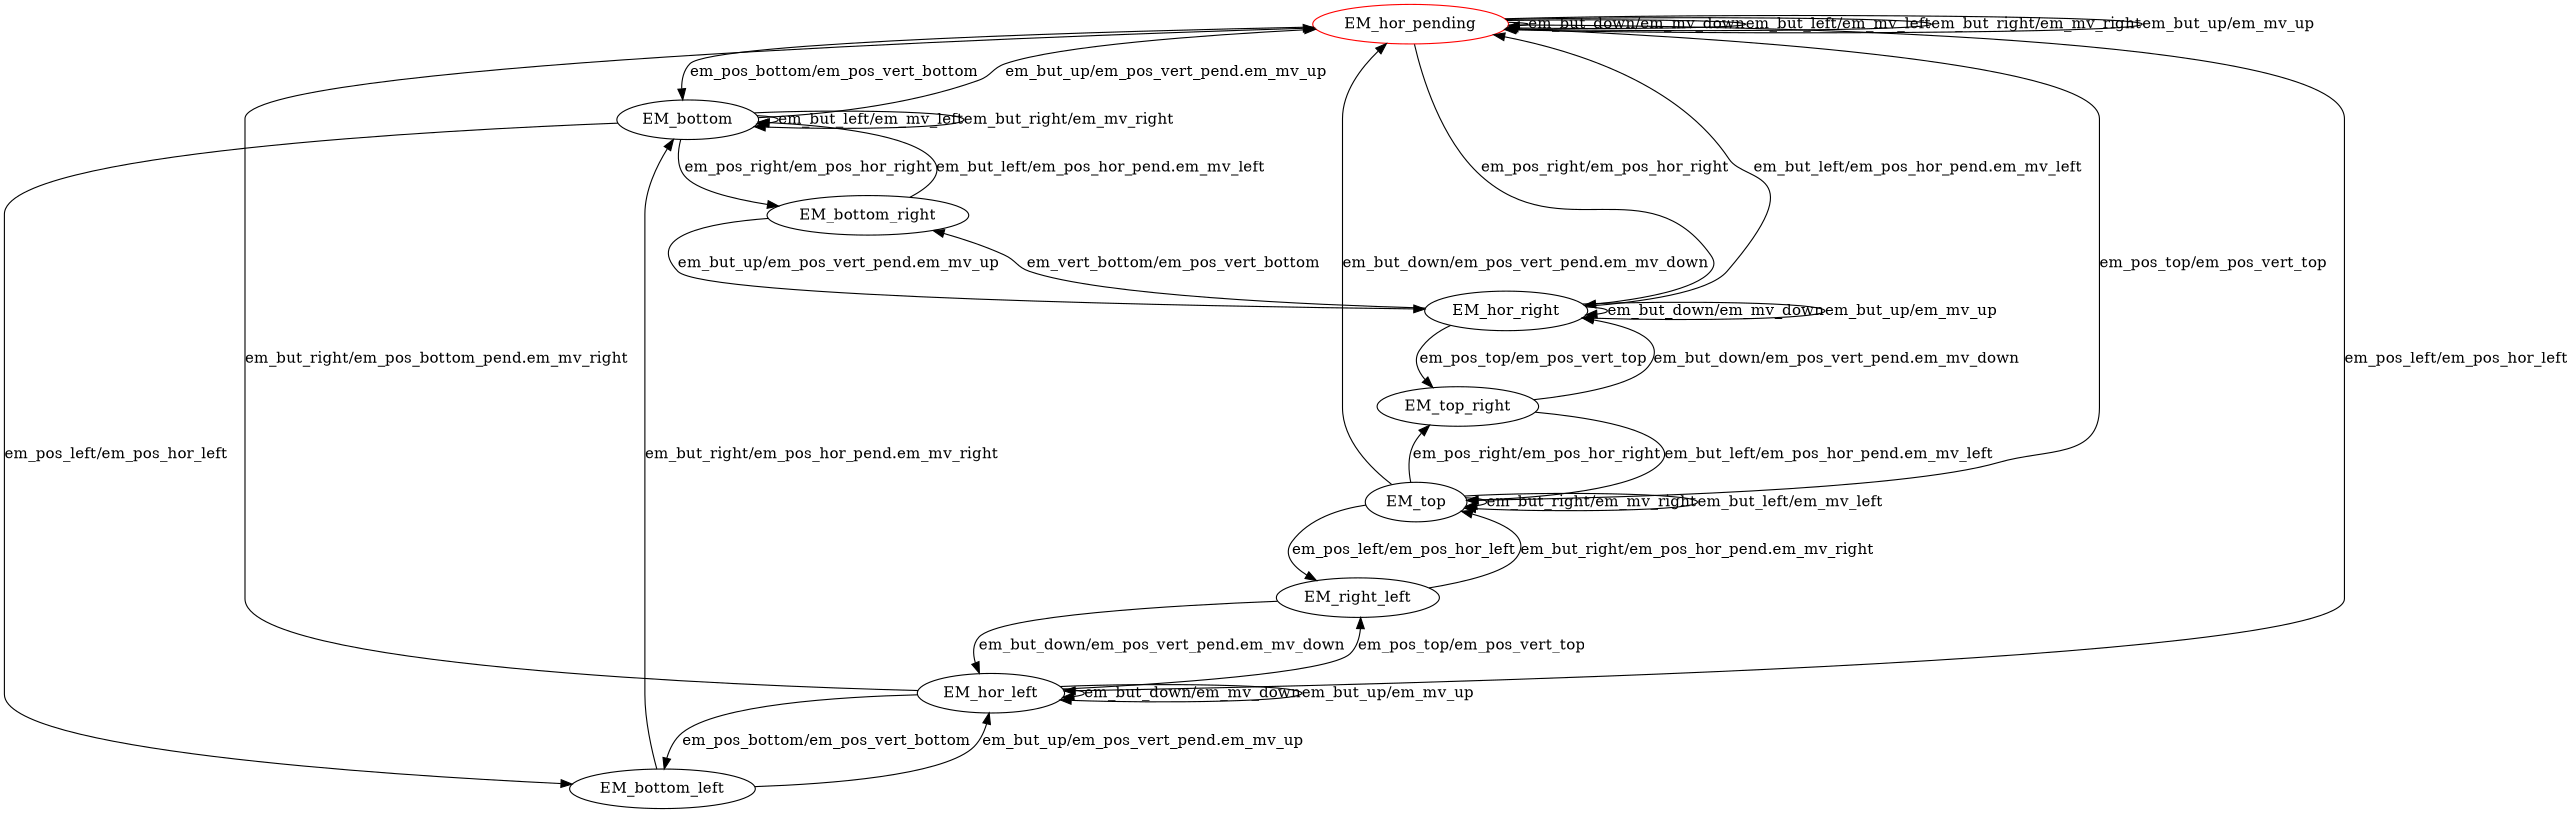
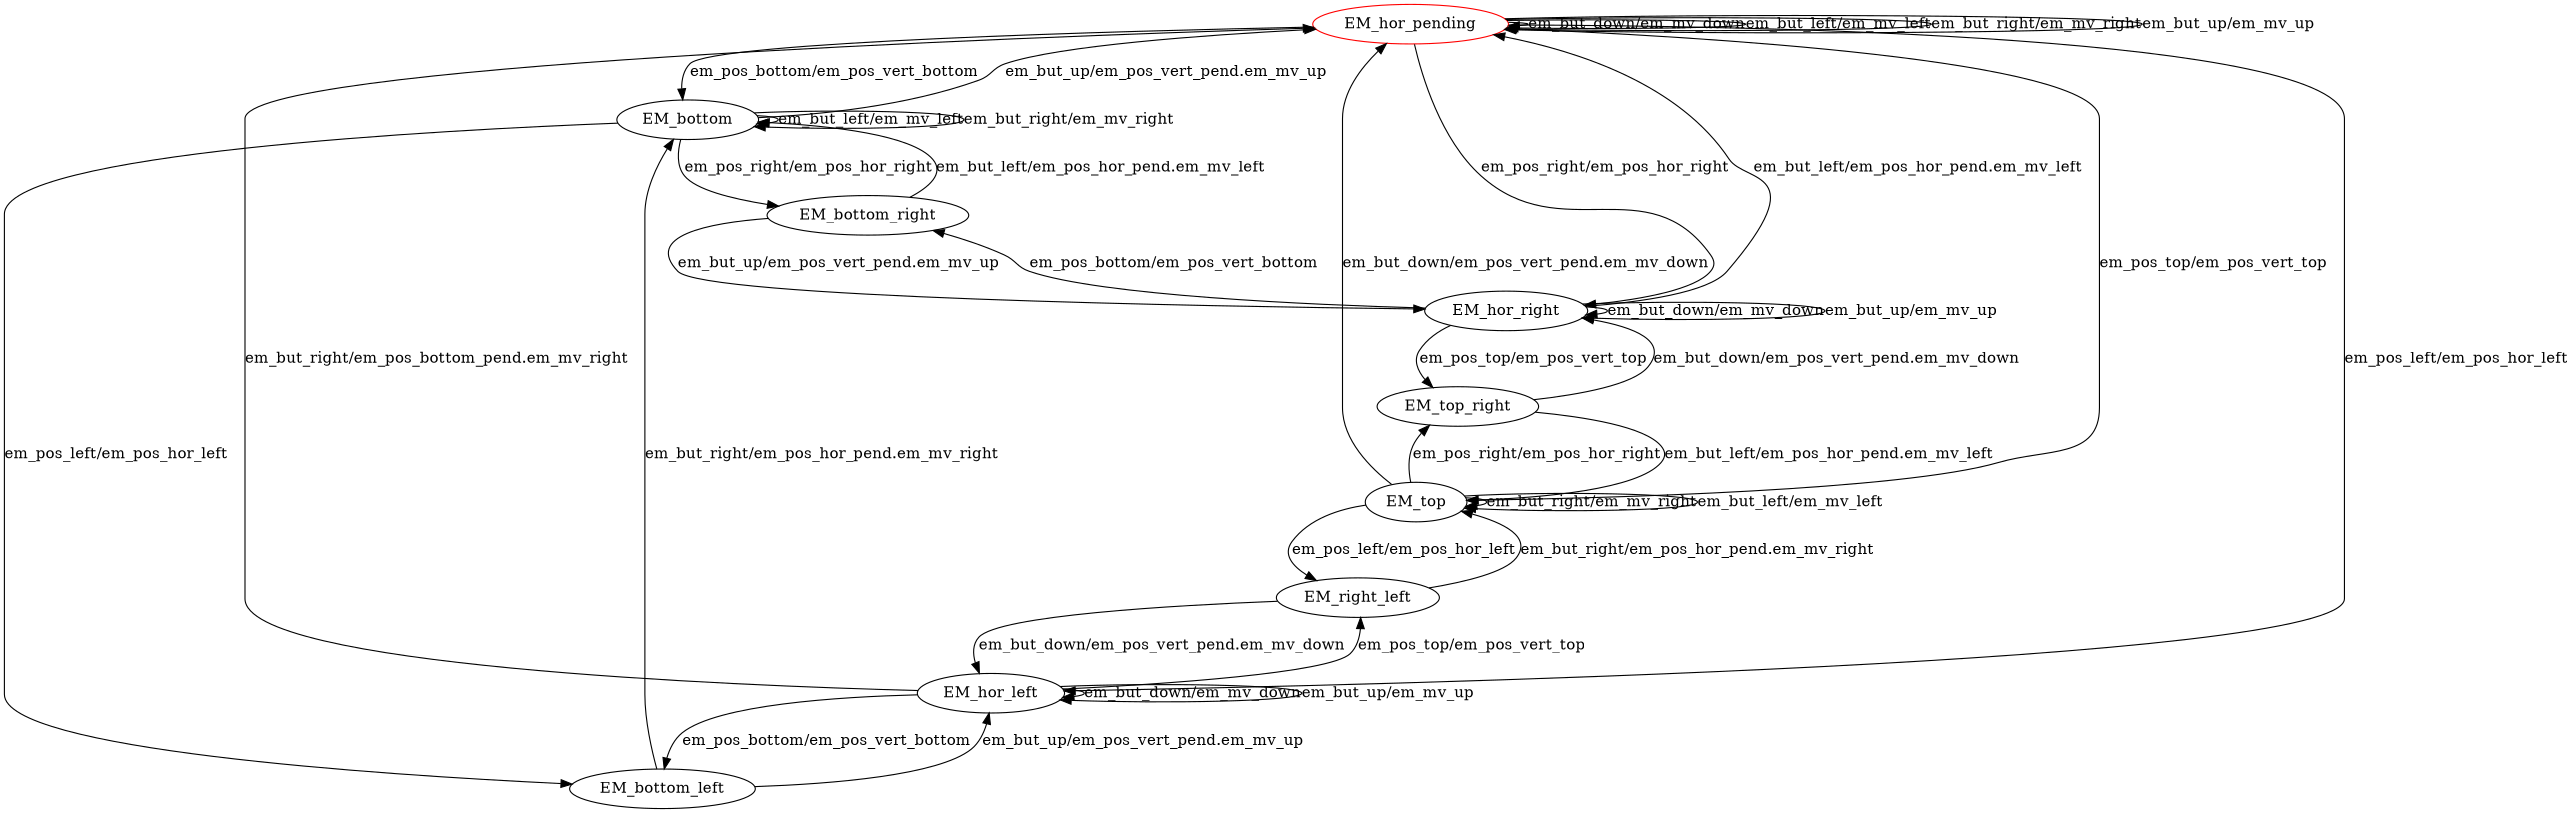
  digraph {
    n1 [color=red label=EM_hor_pending]
    n2 [label=EM_bottom]
    n3 [label=EM_hor_left]
    n4 [label=EM_top]
    n5 [label=EM_hor_right]
    n6 [label=EM_bottom_left]
    n7 [label=EM_bottom_right]
    n8 [label=EM_right_left]
    n9 [label=EM_top_right]
    n1 -> n1 [label="em_but_down/em_mv_down"]
    n1 -> n1 [label="em_but_left/em_mv_left"]
    n1 -> n1 [label="em_but_right/em_mv_right"]
    n1 -> n1 [label="em_but_up/em_mv_up"]
    n1 -> n2 [label="em_pos_bottom/em_pos_vert_bottom"]
    n1 -> n3 [label="em_pos_left/em_pos_hor_left"]
    n1 -> n4 [label="em_pos_top/em_pos_vert_top"]
    n1 -> n5 [label="em_pos_right/em_pos_hor_right"]
    n2 -> n1 [label="em_but_up/em_pos_vert_pend.em_mv_up"]
    n2 -> n2 [label="em_but_left/em_mv_left"]
    n2 -> n2 [label="em_but_right/em_mv_right"]
    n2 -> n6 [label="em_pos_left/em_pos_hor_left"]
    n2 -> n7 [label="em_pos_right/em_pos_hor_right"]
    n3 -> n1 [label="em_but_right/em_pos_bottom_pend.em_mv_right"]
    n3 -> n3 [label="em_but_down/em_mv_down"]
    n3 -> n3 [label="em_but_up/em_mv_up"]
    n3 -> n6 [label="em_pos_bottom/em_pos_vert_bottom"]
    n3 -> n8 [label="em_pos_top/em_pos_vert_top"]
    n4 -> n1 [label="em_but_down/em_pos_vert_pend.em_mv_down"]
    n4 -> n4 [label="em_but_right/em_mv_right"]
    n4 -> n4 [label="em_but_left/em_mv_left"]
    n4 -> n8 [label="em_pos_left/em_pos_hor_left"]
    n4 -> n9 [label="em_pos_right/em_pos_hor_right"]
    n5 -> n1 [label="em_but_left/em_pos_hor_pend.em_mv_left"]
    n5 -> n5 [label="em_but_down/em_mv_down"]
    n5 -> n5 [label="em_but_up/em_mv_up"]
-   n5 -> n7 [label="em_vert_bottom/em_pos_vert_bottom"]
+   n5 -> n7 [label="em_pos_bottom/em_pos_vert_bottom"]
    n5 -> n9 [label="em_pos_top/em_pos_vert_top"]
    n6 -> n2 [label="em_but_right/em_pos_hor_pend.em_mv_right"]
    n6 -> n3 [label="em_but_up/em_pos_vert_pend.em_mv_up"]
    n7 -> n2 [label="em_but_left/em_pos_hor_pend.em_mv_left"]
    n7 -> n5 [label="em_but_up/em_pos_vert_pend.em_mv_up"]
    n8 -> n3 [label="em_but_down/em_pos_vert_pend.em_mv_down"]
    n8 -> n4 [label="em_but_right/em_pos_hor_pend.em_mv_right"]
    n9 -> n4 [label="em_but_left/em_pos_hor_pend.em_mv_left"]
    n9 -> n5 [label="em_but_down/em_pos_vert_pend.em_mv_down"]
  }
